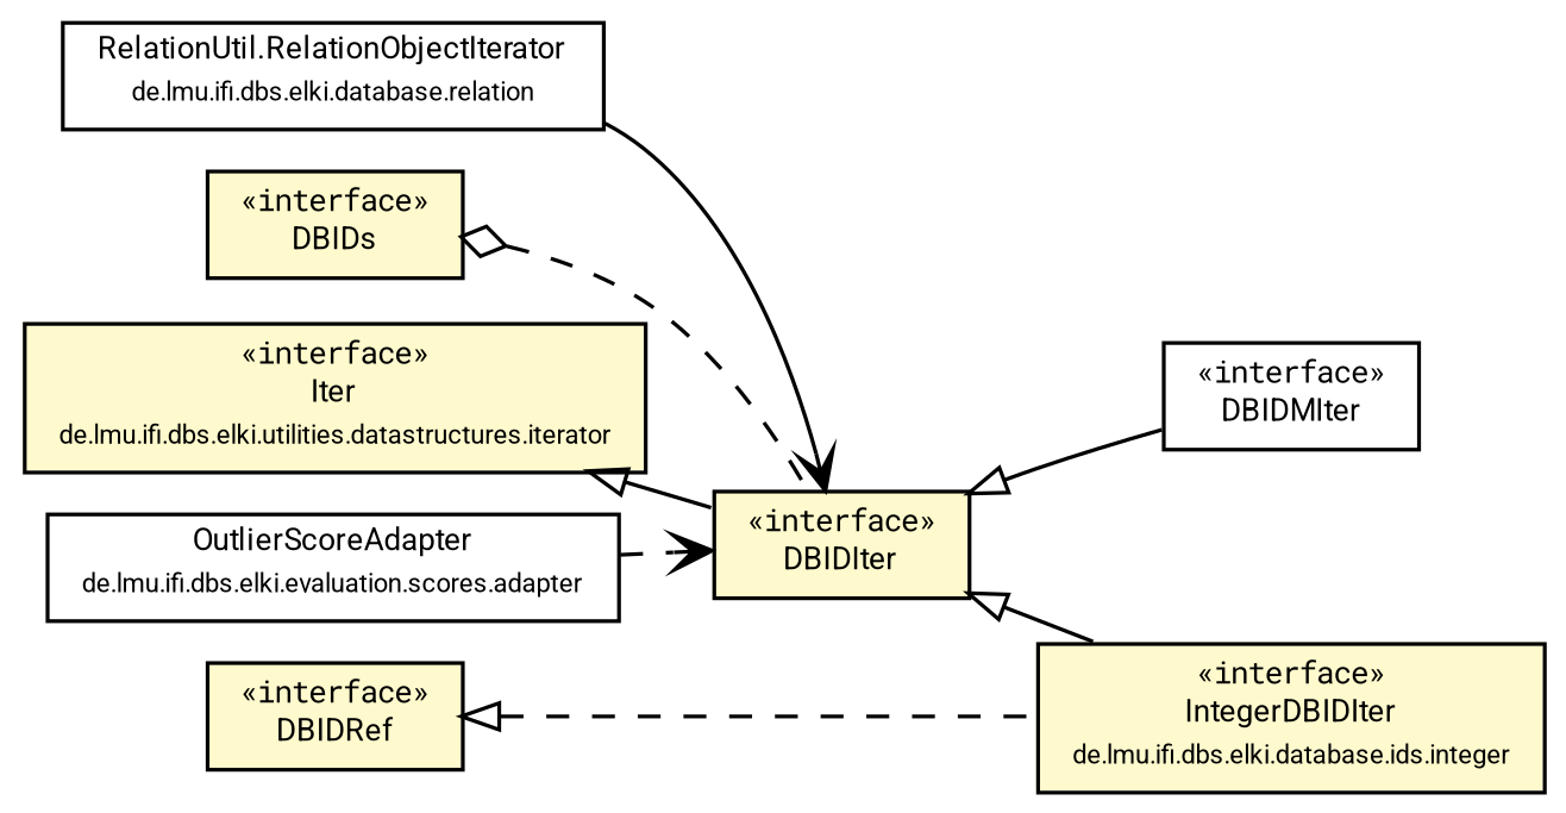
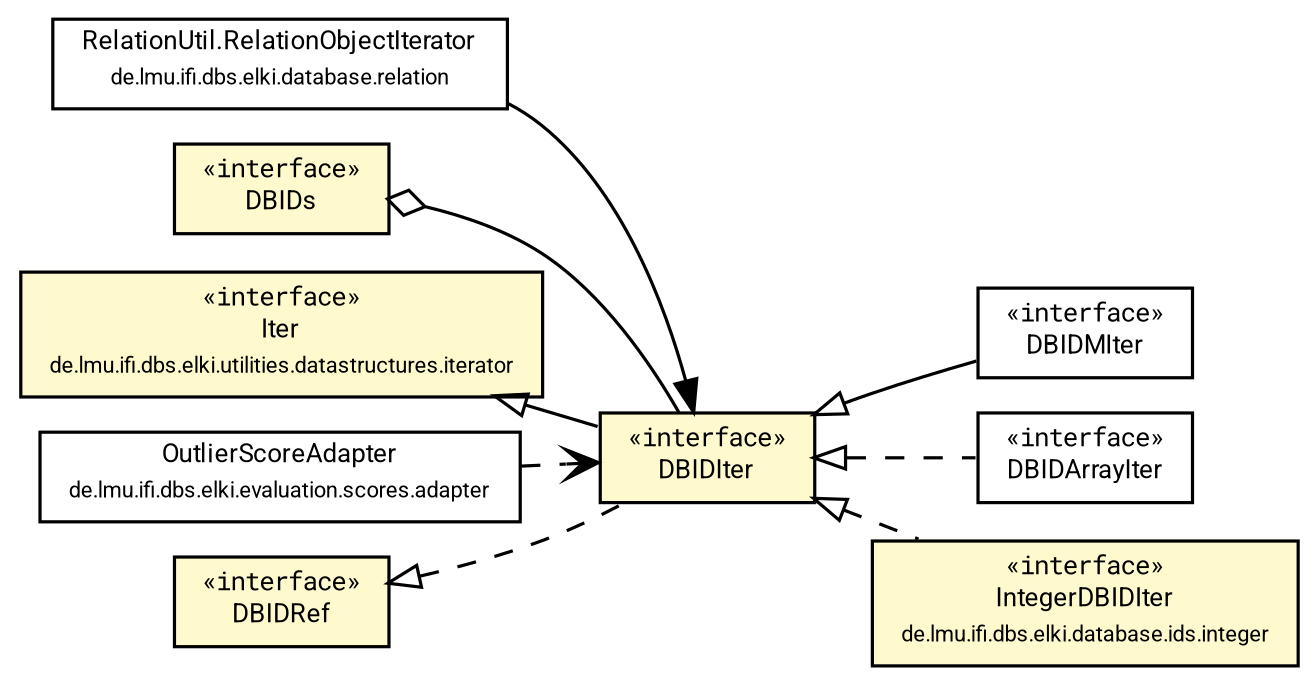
  digraph {
    fontname="Roboto Mono"
    nodesep=0.15
    rankdir=LR
    ranksep=0.25
    node [fontcolor=black fontname="Roboto Mono" fontsize=8 margin=0 shape=plaintext]
    edge [arrowtail=empty color=black dir=back fontname="Roboto Mono" fontsize=7 labelfontname=Roboto labelfontsize=7 style=dashed weight=9]
    n1 [height=0 label=<<table title="de.lmu.ifi.dbs.elki.database.ids.DBIDIter" border="0" cellborder="1" cellspacing="0" cellpadding="2" bgcolor="lemonChiffon" href="DBIDIter.html" target="_parent"> 		<tr><td><table border="0" cellspacing="0" cellpadding="1"> 		<tr><td align="center" balign="center"> &#171;interface&#187; </td></tr> 		<tr><td align="center" balign="center"> <font face="Roboto">DBIDIter</font> </td></tr> 		</table></td></tr> 		</table>> width=0]
    n2 [height=0 label=<<table title="de.lmu.ifi.dbs.elki.database.ids.DBIDMIter" border="0" cellborder="1" cellspacing="0" cellpadding="2" href="DBIDMIter.html" target="_parent"> 		<tr><td><table border="0" cellspacing="0" cellpadding="1"> 		<tr><td align="center" balign="center"> &#171;interface&#187; </td></tr> 		<tr><td align="center" balign="center"> <font face="Roboto">DBIDMIter</font> </td></tr> 		</table></td></tr> 		</table>> width=0]
+   n3 [height=0 label=<<table title="de.lmu.ifi.dbs.elki.database.ids.DBIDArrayIter" border="0" cellborder="1" cellspacing="0" cellpadding="2" href="DBIDArrayIter.html" target="_parent"> 		<tr><td><table border="0" cellspacing="0" cellpadding="1"> 		<tr><td align="center" balign="center"> &#171;interface&#187; </td></tr> 		<tr><td align="center" balign="center"> <font face="Roboto">DBIDArrayIter</font> </td></tr> 		</table></td></tr> 		</table>> width=0]
    n4 [height=0 label=<<table title="de.lmu.ifi.dbs.elki.database.ids.integer.IntegerDBIDIter" border="0" cellborder="1" cellspacing="0" cellpadding="2" bgcolor="LemonChiffon" href="integer/IntegerDBIDIter.html" target="_parent"> 		<tr><td><table border="0" cellspacing="0" cellpadding="1"> 		<tr><td align="center" balign="center"> &#171;interface&#187; </td></tr> 		<tr><td align="center" balign="center"> <font face="Roboto">IntegerDBIDIter</font> </td></tr> 		<tr><td align="center" balign="center"> <font face="Roboto" point-size="7.0">de.lmu.ifi.dbs.elki.database.ids.integer</font> </td></tr> 		</table></td></tr> 		</table>> width=0]
    n5 [height=0 label=<<table title="de.lmu.ifi.dbs.elki.database.relation.RelationUtil.RelationObjectIterator" border="0" cellborder="1" cellspacing="0" cellpadding="2" href="../relation/RelationUtil.RelationObjectIterator.html" target="_parent"> 		<tr><td><table border="0" cellspacing="0" cellpadding="1"> 		<tr><td align="center" balign="center"> <font face="Roboto">RelationUtil.RelationObjectIterator</font> </td></tr> 		<tr><td align="center" balign="center"> <font face="Roboto" point-size="7.0">de.lmu.ifi.dbs.elki.database.relation</font> </td></tr> 		</table></td></tr> 		</table>> width=0]
    n6 [height=0 label=<<table title="de.lmu.ifi.dbs.elki.database.ids.DBIDs" border="0" cellborder="1" cellspacing="0" cellpadding="2" bgcolor="LemonChiffon" href="DBIDs.html" target="_parent"> 		<tr><td><table border="0" cellspacing="0" cellpadding="1"> 		<tr><td align="center" balign="center"> &#171;interface&#187; </td></tr> 		<tr><td align="center" balign="center"> <font face="Roboto">DBIDs</font> </td></tr> 		</table></td></tr> 		</table>> width=0]
    n7 [height=0 label=<<table title="de.lmu.ifi.dbs.elki.database.ids.DBIDRef" border="0" cellborder="1" cellspacing="0" cellpadding="2" bgcolor="LemonChiffon" href="DBIDRef.html" target="_parent"> 		<tr><td><table border="0" cellspacing="0" cellpadding="1"> 		<tr><td align="center" balign="center"> &#171;interface&#187; </td></tr> 		<tr><td align="center" balign="center"> <font face="Roboto">DBIDRef</font> </td></tr> 		</table></td></tr> 		</table>> width=0]
    n8 [height=0 label=<<table title="de.lmu.ifi.dbs.elki.utilities.datastructures.iterator.Iter" border="0" cellborder="1" cellspacing="0" cellpadding="2" bgcolor="LemonChiffon" href="../../utilities/datastructures/iterator/Iter.html" target="_parent"> 		<tr><td><table border="0" cellspacing="0" cellpadding="1"> 		<tr><td align="center" balign="center"> &#171;interface&#187; </td></tr> 		<tr><td align="center" balign="center"> <font face="Roboto">Iter</font> </td></tr> 		<tr><td align="center" balign="center"> <font face="Roboto" point-size="7.0">de.lmu.ifi.dbs.elki.utilities.datastructures.iterator</font> </td></tr> 		</table></td></tr> 		</table>> width=0]
    n9 [height=0 label=<<table title="de.lmu.ifi.dbs.elki.evaluation.scores.adapter.OutlierScoreAdapter" border="0" cellborder="1" cellspacing="0" cellpadding="2" href="../../evaluation/scores/adapter/OutlierScoreAdapter.html" target="_parent"> 		<tr><td><table border="0" cellspacing="0" cellpadding="1"> 		<tr><td align="center" balign="center"> <font face="Roboto">OutlierScoreAdapter</font> </td></tr> 		<tr><td align="center" balign="center"> <font face="Roboto" point-size="7.0">de.lmu.ifi.dbs.elki.evaluation.scores.adapter</font> </td></tr> 		</table></td></tr> 		</table>> width=0]
    n1 -> n2 [style=solid]
-   n1 -> n4 [style=solid]
-   n5 -> n1 [arrowhead=open weight=1 arrowtail="" dir="" style=""]
-   n6 -> n1 [arrowhead=none arrowtail=ediamond weight=4]
-   n7 -> n4
+   n1 -> n3
+   n1 -> n4
+   n5 -> n1 [arrowhead=normal weight=1 arrowtail="" dir="" style=""]
+   n6 -> n1 [arrowhead=none arrowtail=ediamond weight=4 style=""]
+   n7 -> n1
    n8 -> n1 [style=solid]
    n9 -> n1 [arrowhead=open weight=1 arrowtail="" dir=""]
  }
